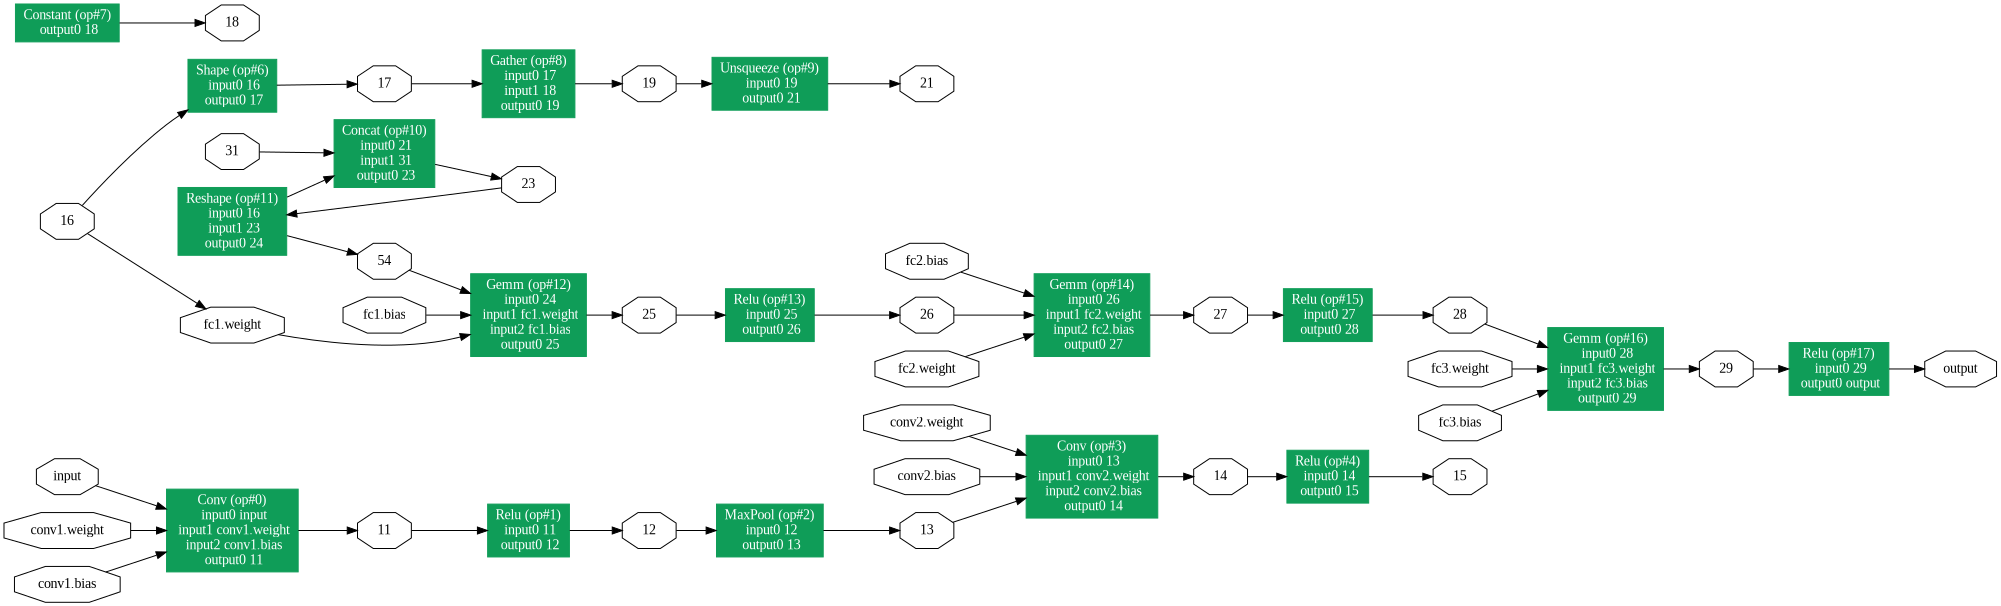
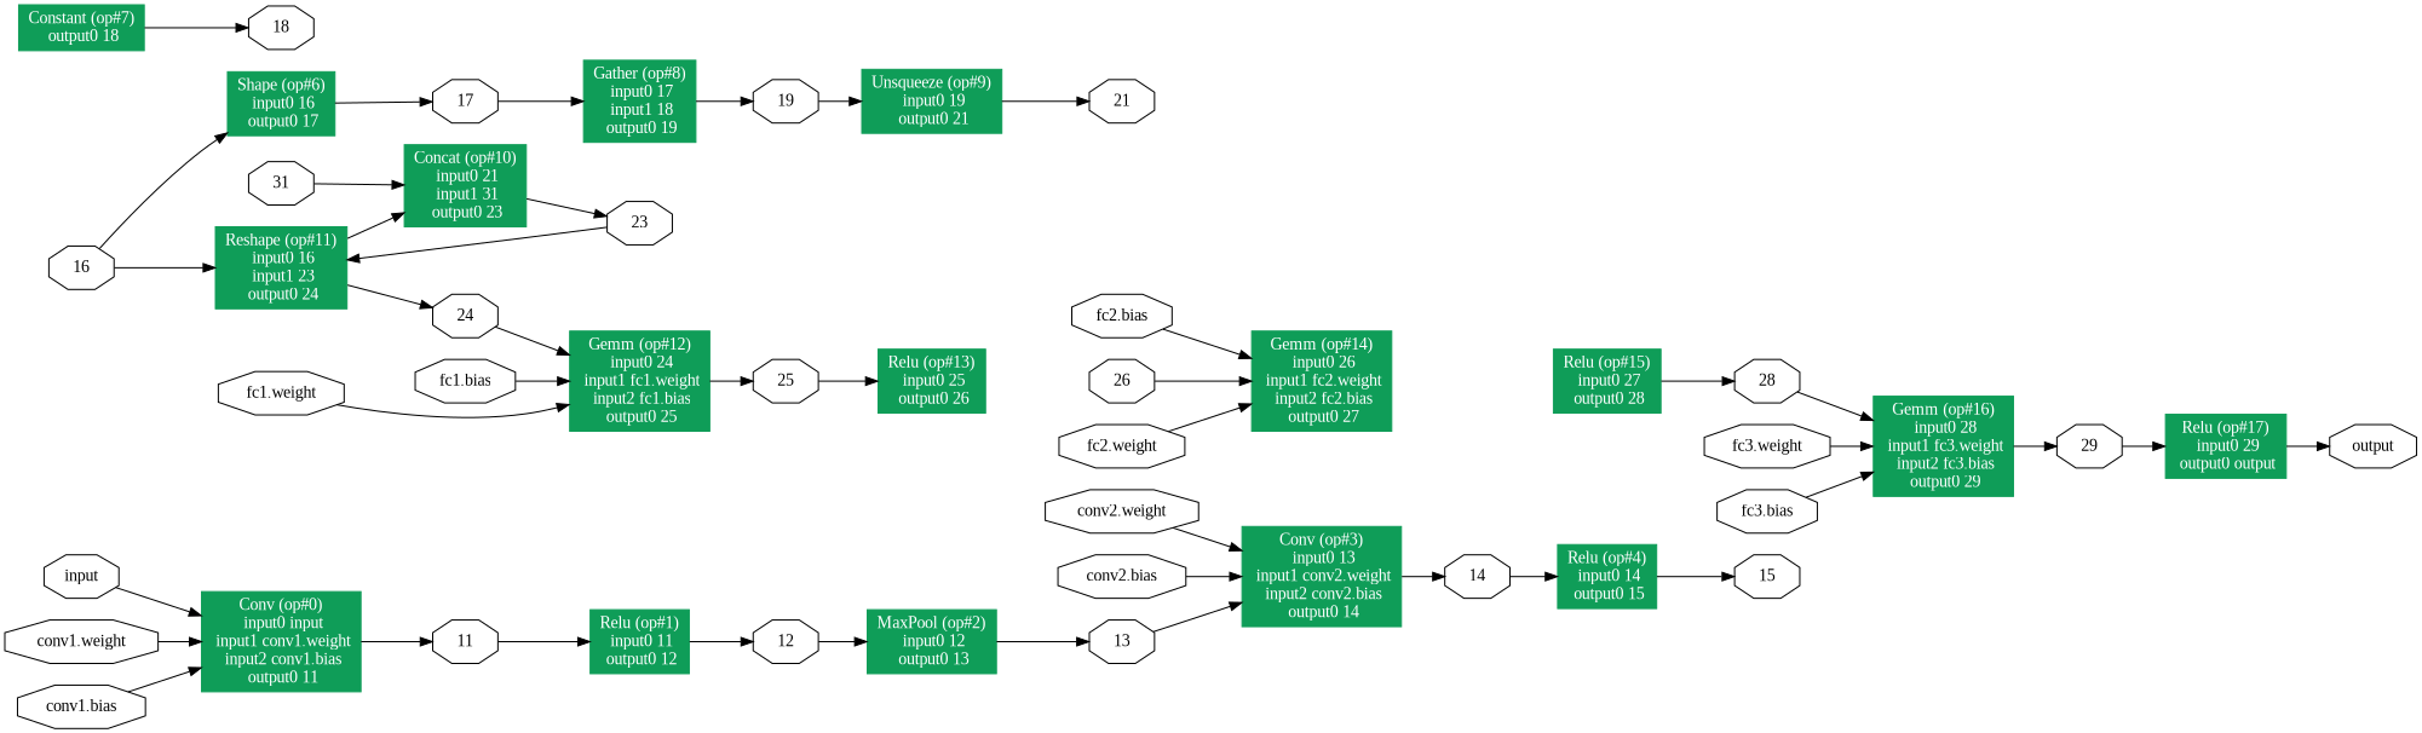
  digraph {
    fontname="Liberation Serif"
    rankdir=LR
    node [fontname="Liberation Serif" shape=octagon]
    edge [fontname="Liberation Serif"]
    "Conv (op#0)\n input0 input\n input1 conv1.weight\n input2 conv1.bias\n output0 11" [color="#0F9D58" fontcolor="#FFFFFF" height=1.1528 shape=box style=filled width=1.8333]
    n2 [height=0.5 label=11 width=0.75]
    "Relu (op#1)\n input0 11\n output0 12" [color="#0F9D58" fontcolor="#FFFFFF" height=0.73611 shape=box style=filled width=1.1389]
    n4 [height=0.5 label=12 width=0.75]
    n5 [height=0.5 label=input width=0.85982]
    n6 [height=0.5 label="conv1.weight" width=1.7587]
    n7 [height=0.5 label="conv1.bias" width=1.4656]
    "MaxPool (op#2)\n input0 12\n output0 13" [color="#0F9D58" fontcolor="#FFFFFF" height=0.73611 shape=box style=filled width=1.4861]
    n9 [height=0.5 label=13 width=0.75]
    "Conv (op#3)\n input0 13\n input1 conv2.weight\n input2 conv2.bias\n output0 14" [color="#0F9D58" fontcolor="#FFFFFF" height=1.1528 shape=box style=filled width=1.8333]
    n11 [height=0.5 label=14 width=0.75]
    "Relu (op#4)\n input0 14\n output0 15" [color="#0F9D58" fontcolor="#FFFFFF" height=0.73611 shape=box style=filled width=1.1389]
    n13 [height=0.5 label=15 width=0.75]
    n14 [height=0.5 label="conv2.weight" width=1.7587]
    n15 [height=0.5 label="conv2.bias" width=1.4656]
    n16 [height=0.5 label=16 width=0.75]
    "Shape (op#6)\n input0 16\n output0 17" [color="#0F9D58" fontcolor="#FFFFFF" height=0.73611 shape=box style=filled width=1.2361]
    "Reshape (op#11)\n input0 16\n input1 23\n output0 24" [color="#0F9D58" fontcolor="#FFFFFF" height=0.94444 shape=box style=filled width=1.5139]
    n19 [height=0.5 label=17 width=0.75]
-   n20 [height=0.5 label=54 width=0.75]
+   n20 [height=0.5 label=24 width=0.75]
    "Concat (op#10)\n input0 21\n input1 31\n output0 23" [color="#0F9D58" fontcolor="#FFFFFF" height=0.94444 shape=box style=filled width=1.4028]
    "Gather (op#8)\n input0 17\n input1 18\n output0 19" [color="#0F9D58" fontcolor="#FFFFFF" height=0.94444 shape=box style=filled width=1.2917]
    "Gemm (op#12)\n input0 24\n input1 fc1.weight\n input2 fc1.bias\n output0 25" [color="#0F9D58" fontcolor="#FFFFFF" height=1.1528 shape=box style=filled width=1.6111]
    n24 [height=0.5 label=19 width=0.75]
    "Unsqueeze (op#9)\n input0 19\n output0 21" [color="#0F9D58" fontcolor="#FFFFFF" height=0.73611 shape=box style=filled width=1.6111]
    "Constant (op#7)\n output0 18" [color="#0F9D58" fontcolor="#FFFFFF" height=0.52778 shape=box style=filled width=1.4444]
    n27 [height=0.5 label=18 width=0.75]
    n28 [height=0.5 label=21 width=0.75]
    n29 [height=0.5 label=23 width=0.75]
    n30 [height=0.5 label=31 width=0.75]
    n31 [height=0.5 label=25 width=0.75]
    "Relu (op#13)\n input0 25\n output0 26" [color="#0F9D58" fontcolor="#FFFFFF" height=0.73611 shape=box style=filled width=1.2361]
    n33 [height=0.5 label=26 width=0.75]
    n34 [height=0.5 label="fc1.weight" width=1.4461]
    n35 [height=0.5 label="fc1.bias" width=1.1529]
    "Gemm (op#14)\n input0 26\n input1 fc2.weight\n input2 fc2.bias\n output0 27" [color="#0F9D58" fontcolor="#FFFFFF" height=1.1528 shape=box style=filled width=1.6111]
-   n37 [height=0.5 label=27 width=0.75]
    "Relu (op#15)\n input0 27\n output0 28" [color="#0F9D58" fontcolor="#FFFFFF" height=0.73611 shape=box style=filled width=1.2361]
    n39 [height=0.5 label=28 width=0.75]
    n40 [height=0.5 label="fc2.weight" width=1.4461]
    n41 [height=0.5 label="fc2.bias" width=1.1529]
    "Gemm (op#16)\n input0 28\n input1 fc3.weight\n input2 fc3.bias\n output0 29" [color="#0F9D58" fontcolor="#FFFFFF" height=1.1528 shape=box style=filled width=1.6111]
    n43 [height=0.5 label=29 width=0.75]
    "Relu (op#17)\n input0 29\n output0 output" [color="#0F9D58" fontcolor="#FFFFFF" height=0.73611 shape=box style=filled width=1.3889]
    n45 [height=0.5 label=output width=0.99661]
    n46 [height=0.5 label="fc3.weight" width=1.4461]
    n47 [height=0.5 label="fc3.bias" width=1.1529]
    "Conv (op#0)\n input0 input\n input1 conv1.weight\n input2 conv1.bias\n output0 11" -> n2
    n2 -> "Relu (op#1)\n input0 11\n output0 12"
    "Relu (op#1)\n input0 11\n output0 12" -> n4
    n4 -> "MaxPool (op#2)\n input0 12\n output0 13"
    n5 -> "Conv (op#0)\n input0 input\n input1 conv1.weight\n input2 conv1.bias\n output0 11"
    n6 -> "Conv (op#0)\n input0 input\n input1 conv1.weight\n input2 conv1.bias\n output0 11"
    n7 -> "Conv (op#0)\n input0 input\n input1 conv1.weight\n input2 conv1.bias\n output0 11"
    "MaxPool (op#2)\n input0 12\n output0 13" -> n9
    n9 -> "Conv (op#3)\n input0 13\n input1 conv2.weight\n input2 conv2.bias\n output0 14"
    "Conv (op#3)\n input0 13\n input1 conv2.weight\n input2 conv2.bias\n output0 14" -> n11
    n11 -> "Relu (op#4)\n input0 14\n output0 15"
    "Relu (op#4)\n input0 14\n output0 15" -> n13
    n14 -> "Conv (op#3)\n input0 13\n input1 conv2.weight\n input2 conv2.bias\n output0 14"
    n15 -> "Conv (op#3)\n input0 13\n input1 conv2.weight\n input2 conv2.bias\n output0 14"
    n16 -> "Shape (op#6)\n input0 16\n output0 17"
-   n16 -> n34
+   n16 -> "Reshape (op#11)\n input0 16\n input1 23\n output0 24"
    "Shape (op#6)\n input0 16\n output0 17" -> n19
    "Reshape (op#11)\n input0 16\n input1 23\n output0 24" -> n20
    "Reshape (op#11)\n input0 16\n input1 23\n output0 24" -> "Concat (op#10)\n input0 21\n input1 31\n output0 23"
    n19 -> "Gather (op#8)\n input0 17\n input1 18\n output0 19"
    n20 -> "Gemm (op#12)\n input0 24\n input1 fc1.weight\n input2 fc1.bias\n output0 25"
    "Concat (op#10)\n input0 21\n input1 31\n output0 23" -> n29
    "Gather (op#8)\n input0 17\n input1 18\n output0 19" -> n24
    "Gemm (op#12)\n input0 24\n input1 fc1.weight\n input2 fc1.bias\n output0 25" -> n31
    n24 -> "Unsqueeze (op#9)\n input0 19\n output0 21"
    "Unsqueeze (op#9)\n input0 19\n output0 21" -> n28
    "Constant (op#7)\n output0 18" -> n27
    n29 -> "Reshape (op#11)\n input0 16\n input1 23\n output0 24"
    n30 -> "Concat (op#10)\n input0 21\n input1 31\n output0 23"
    n31 -> "Relu (op#13)\n input0 25\n output0 26"
-   "Relu (op#13)\n input0 25\n output0 26" -> n33
    n33 -> "Gemm (op#14)\n input0 26\n input1 fc2.weight\n input2 fc2.bias\n output0 27"
    n34 -> "Gemm (op#12)\n input0 24\n input1 fc1.weight\n input2 fc1.bias\n output0 25"
    n35 -> "Gemm (op#12)\n input0 24\n input1 fc1.weight\n input2 fc1.bias\n output0 25"
-   "Gemm (op#14)\n input0 26\n input1 fc2.weight\n input2 fc2.bias\n output0 27" -> n37
-   n37 -> "Relu (op#15)\n input0 27\n output0 28"
    "Relu (op#15)\n input0 27\n output0 28" -> n39
    n39 -> "Gemm (op#16)\n input0 28\n input1 fc3.weight\n input2 fc3.bias\n output0 29"
    n40 -> "Gemm (op#14)\n input0 26\n input1 fc2.weight\n input2 fc2.bias\n output0 27"
    n41 -> "Gemm (op#14)\n input0 26\n input1 fc2.weight\n input2 fc2.bias\n output0 27"
    "Gemm (op#16)\n input0 28\n input1 fc3.weight\n input2 fc3.bias\n output0 29" -> n43
    n43 -> "Relu (op#17)\n input0 29\n output0 output"
    "Relu (op#17)\n input0 29\n output0 output" -> n45
    n46 -> "Gemm (op#16)\n input0 28\n input1 fc3.weight\n input2 fc3.bias\n output0 29"
    n47 -> "Gemm (op#16)\n input0 28\n input1 fc3.weight\n input2 fc3.bias\n output0 29"
  }
